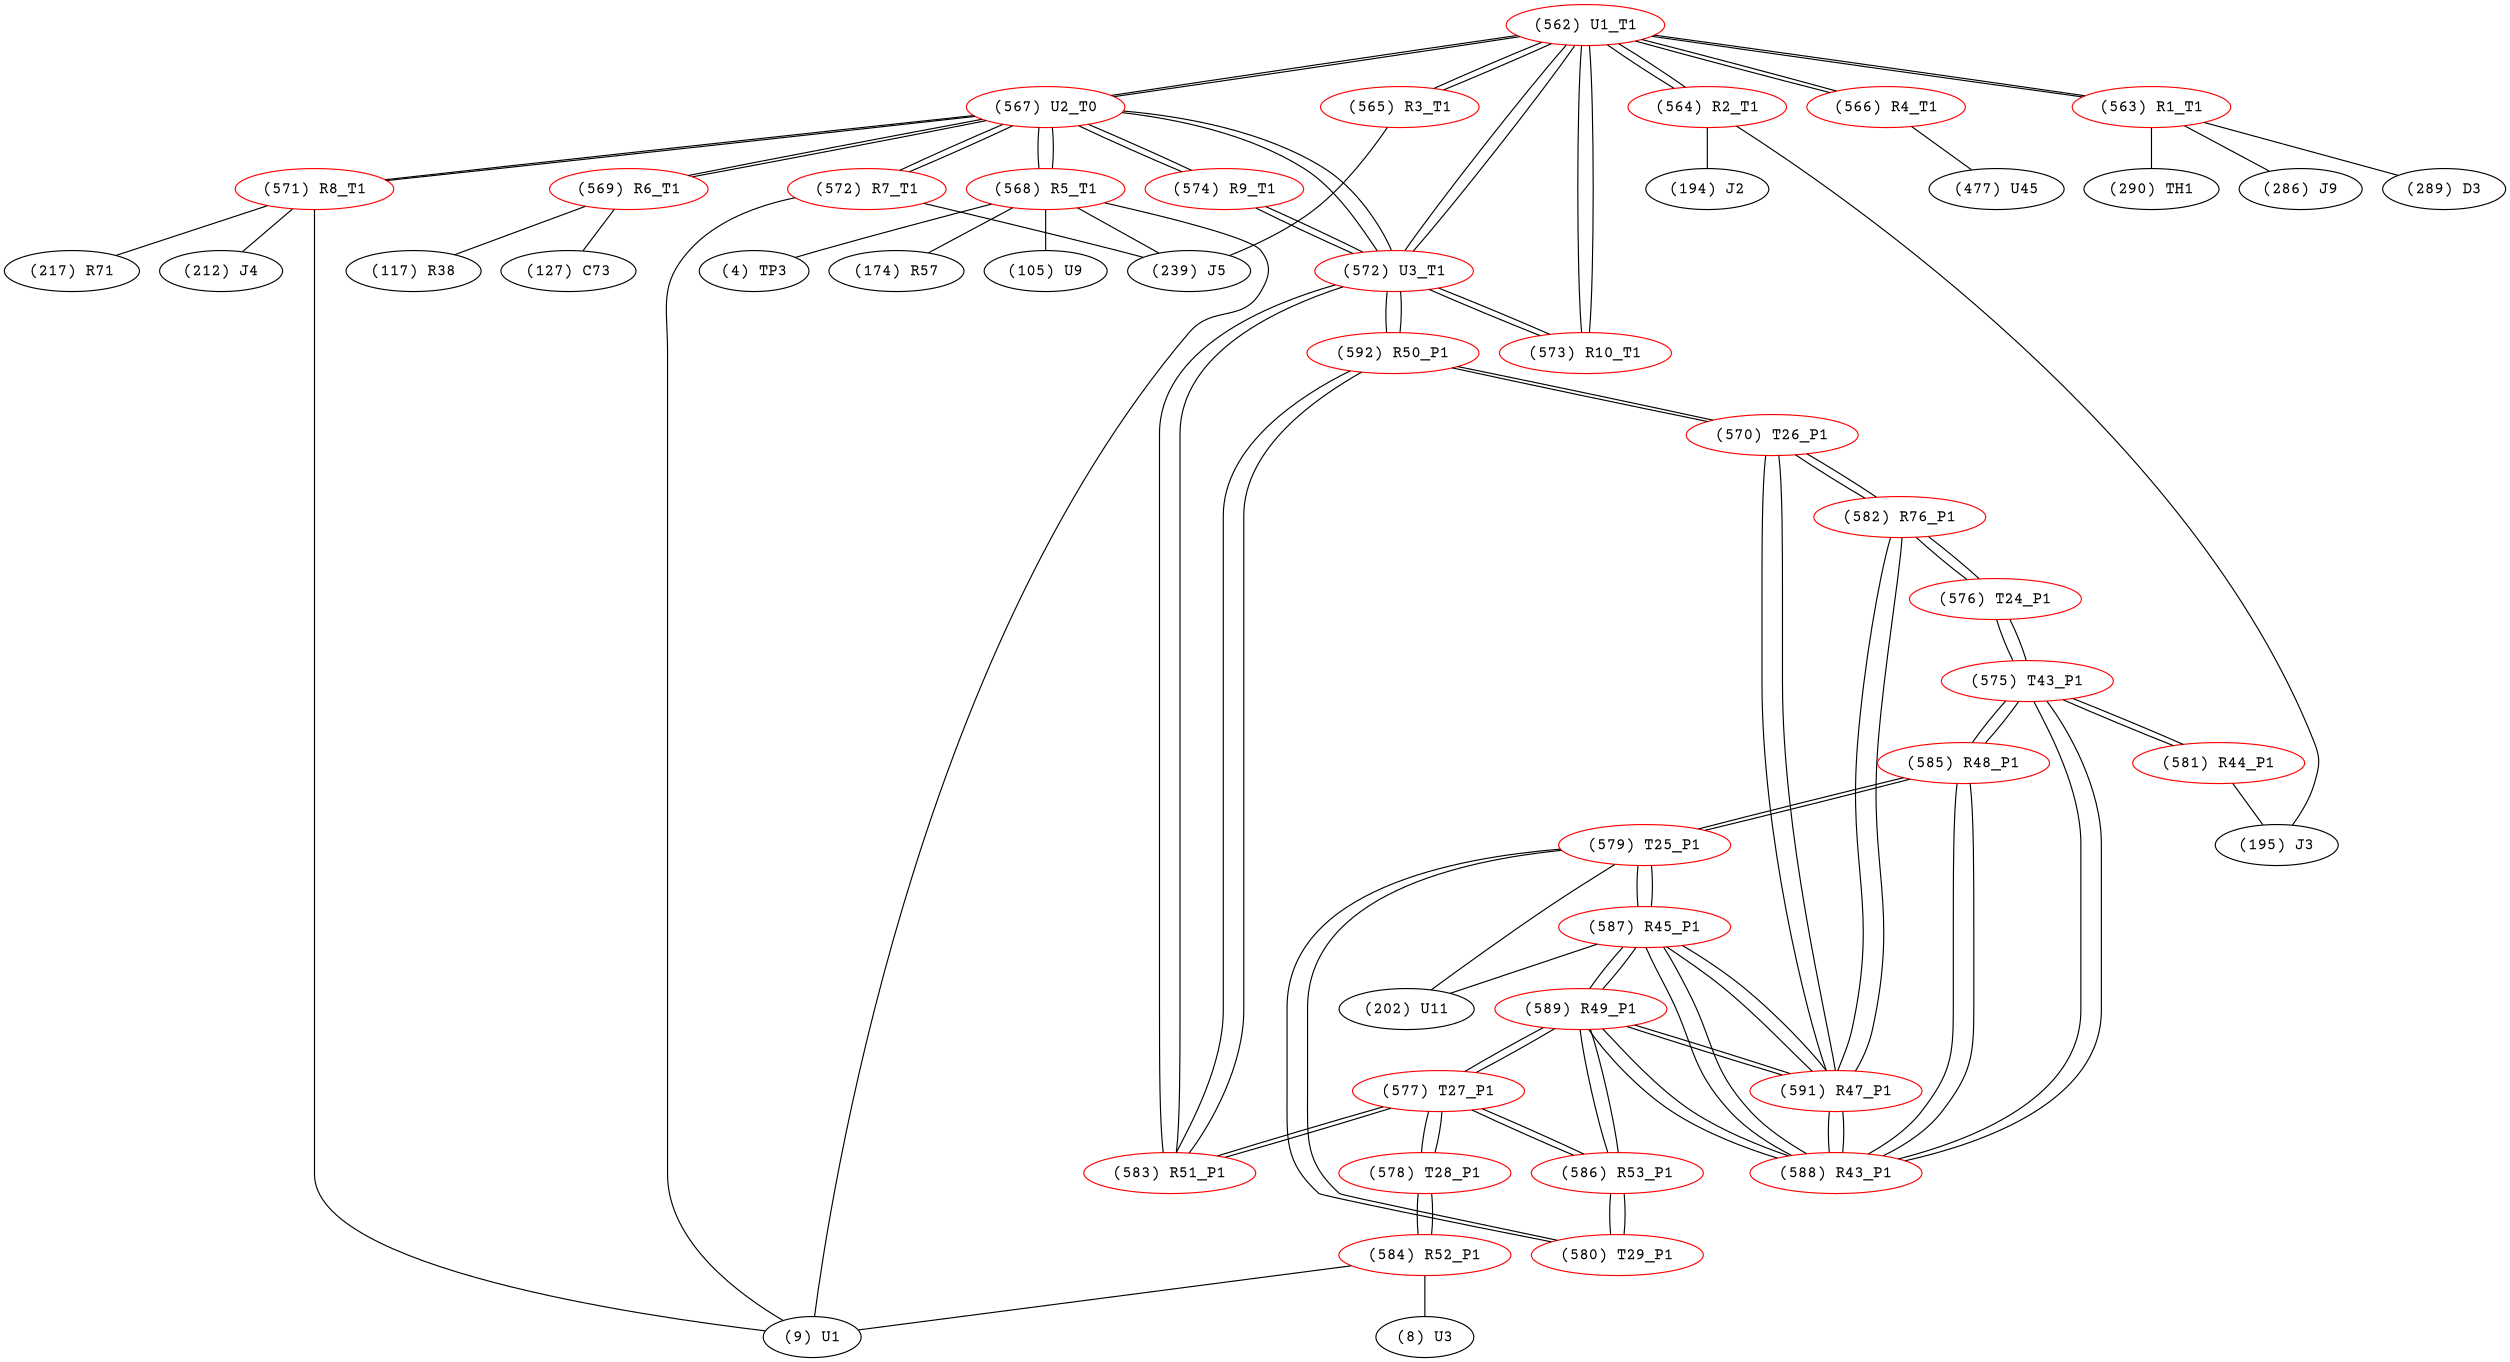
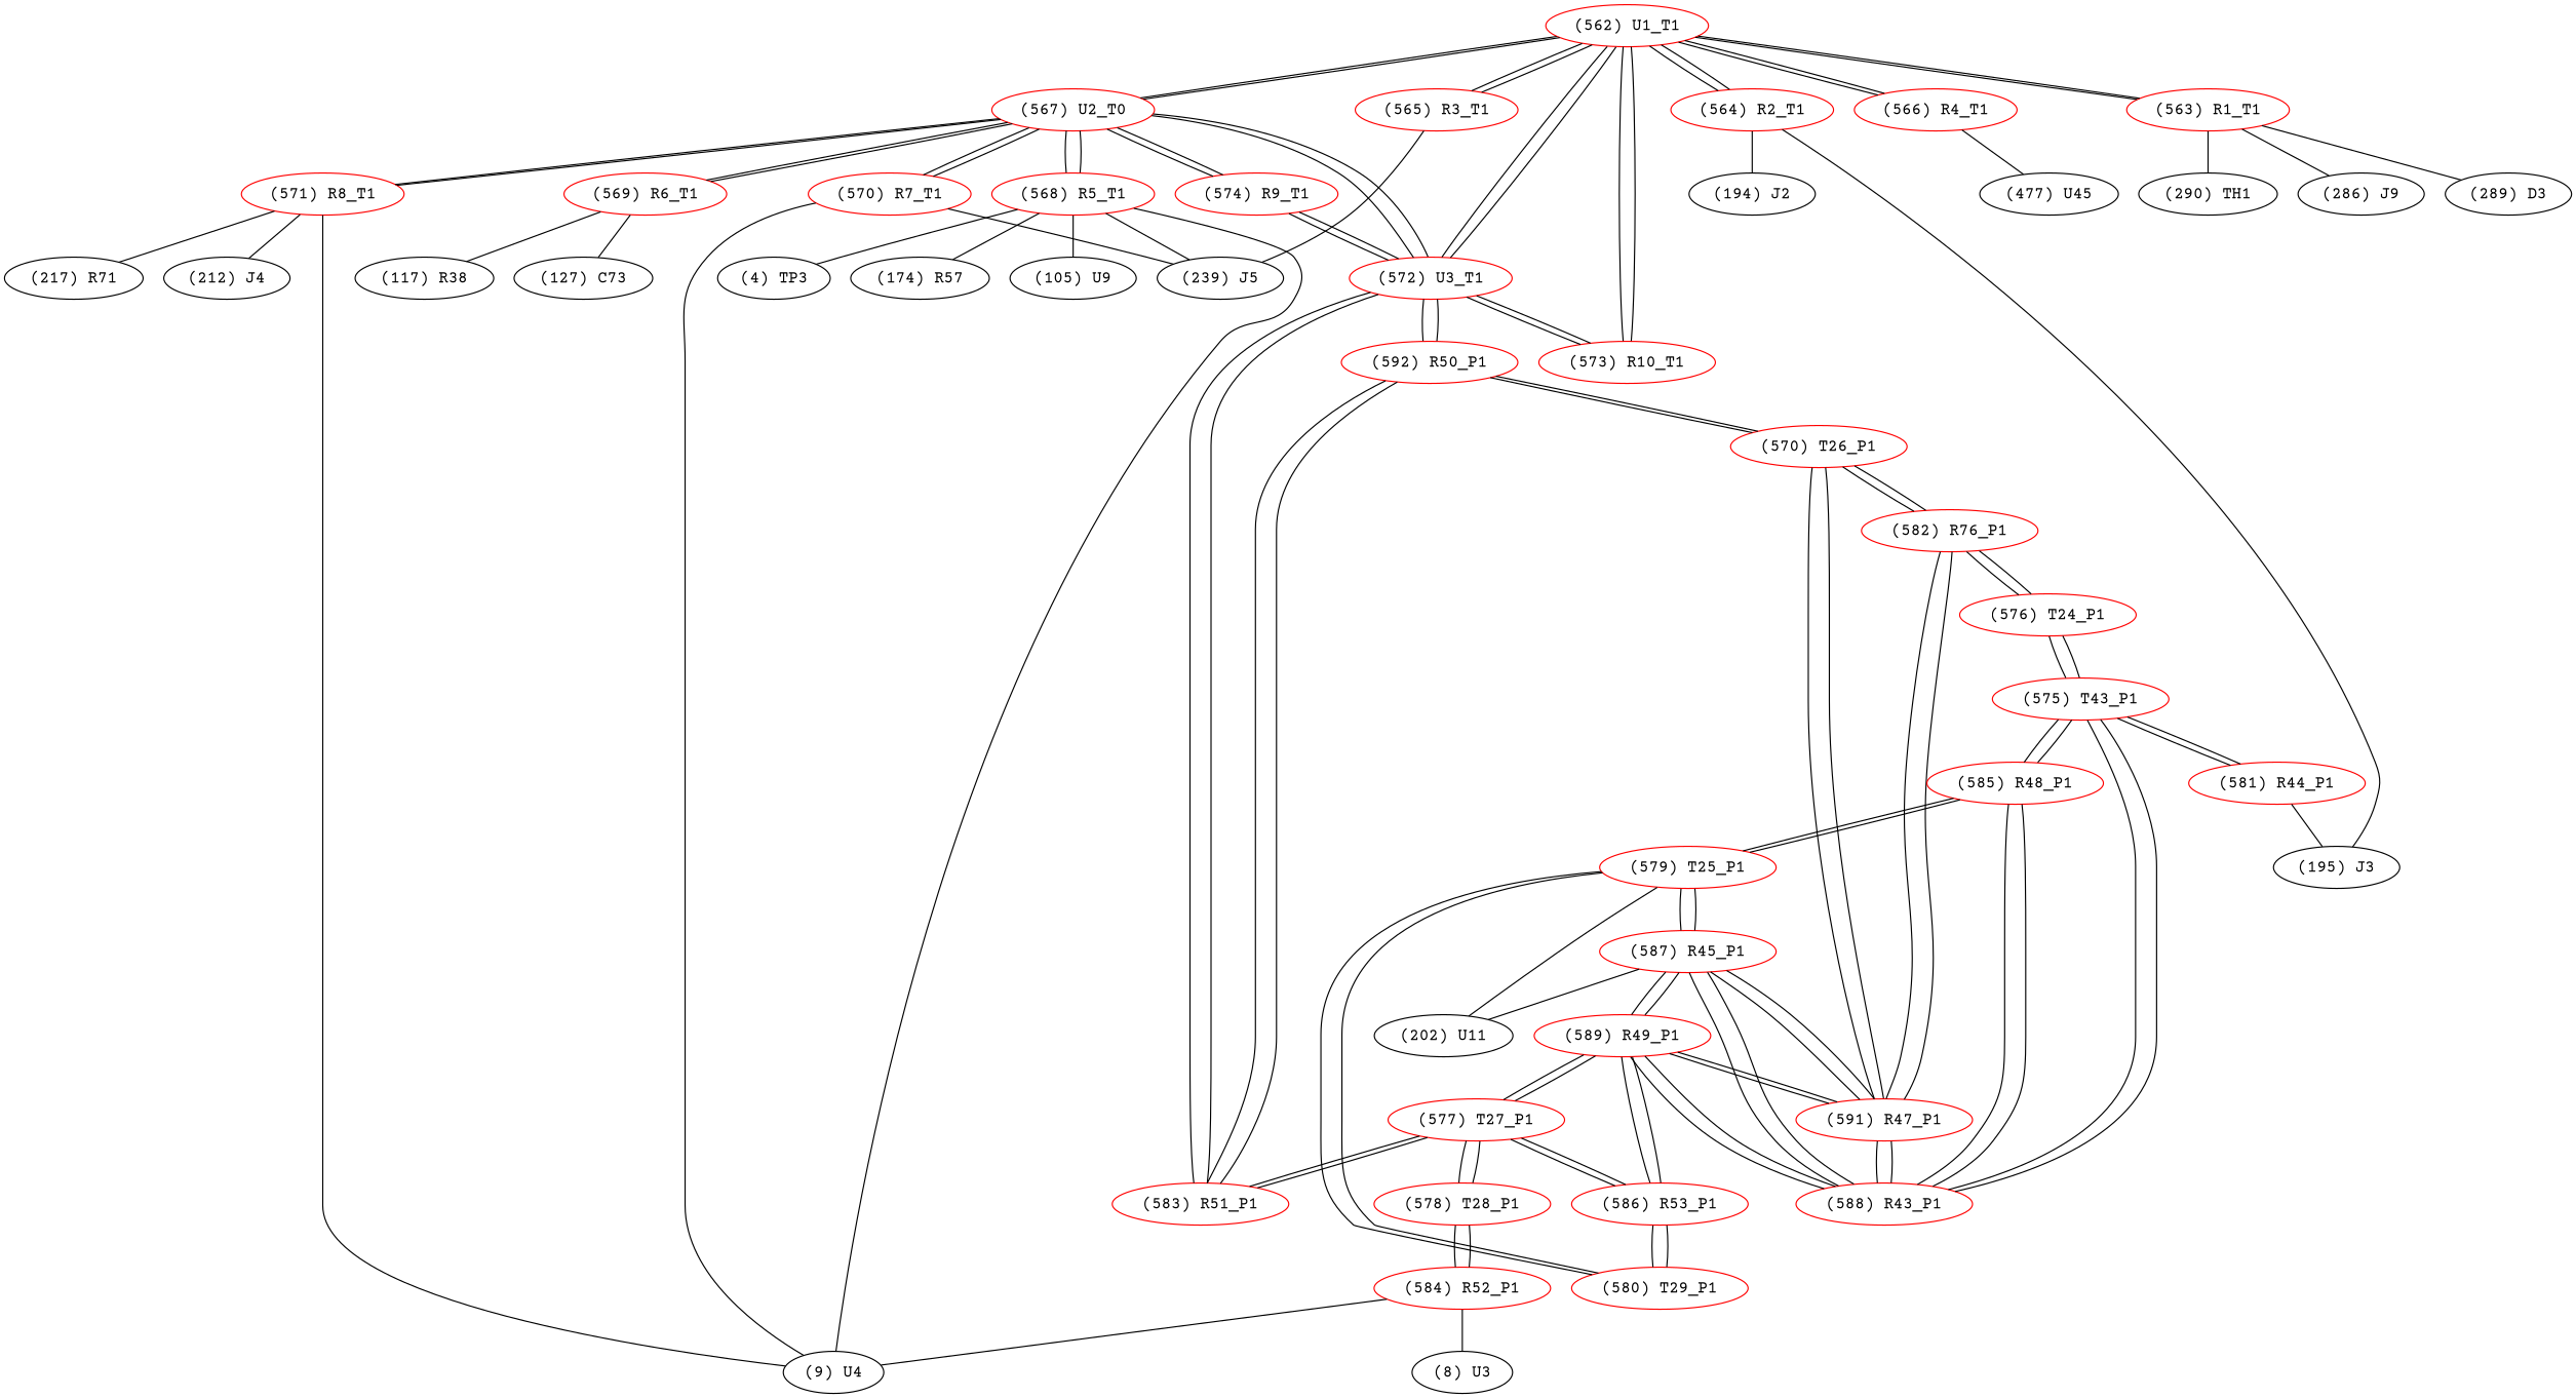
  graph {
    fontname="Courier Prime"
    node [color=red fontname="Courier Prime"]
    edge [fontname="Courier Prime"]
    n1 [label="(562) U1_T1"]
    n2 [label="(567) U2_T0"]
    n3 [label="(572) U3_T1"]
    n4 [label="(573) R10_T1"]
    n5 [label="(566) R4_T1"]
    n6 [label="(564) R2_T1"]
    n7 [label="(565) R3_T1"]
    n8 [label="(563) R1_T1"]
-   n9 [label="(572) R7_T1"]
+   n9 [label="(570) R7_T1"]
    n10 [label="(571) R8_T1"]
    n11 [label="(568) R5_T1"]
    n12 [label="(569) R6_T1"]
    n13 [label="(574) R9_T1"]
    n14 [label="(583) R51_P1"]
    n15 [label="(592) R50_P1"]
    n16 [label="(477) U45" color=""]
    n17 [label="(194) J2" color=""]
    n18 [label="(195) J3" color=""]
    n19 [label="(239) J5" color=""]
    n20 [label="(290) TH1" color=""]
    n21 [label="(286) J9" color=""]
    n22 [label="(289) D3" color=""]
-   n23 [label="(9) U1" color=""]
+   n23 [label="(9) U4" color=""]
    n24 [label="(212) J4" color=""]
    n25 [label="(217) R71" color=""]
    n26 [label="(105) U9" color=""]
    n27 [label="(4) TP3" color=""]
    n28 [label="(174) R57" color=""]
    n29 [label="(117) R38" color=""]
    n30 [label="(127) C73" color=""]
    n31 [label="(577) T27_P1"]
    n32 [label="(570) T26_P1"]
    n33 [label="(589) R49_P1"]
    n34 [label="(578) T28_P1"]
    n35 [label="(586) R53_P1"]
    n36 [label="(591) R47_P1"]
    n37 [label="(582) R76_P1"]
    n38 [label="(575) T43_P1"]
    n39 [label="(585) R48_P1"]
    n40 [label="(588) R43_P1"]
    n41 [label="(576) T24_P1"]
    n42 [label="(581) R44_P1"]
    n43 [label="(579) T25_P1"]
    n44 [label="(587) R45_P1"]
    n45 [label="(580) T29_P1"]
    n46 [label="(202) U11" color=""]
    n47 [label="(584) R52_P1"]
    n48 [label="(8) U3" color=""]
    n1 -- n2
    n1 -- n3
    n1 -- n4
    n1 -- n5
    n1 -- n6
    n1 -- n7
    n1 -- n8
    n2 -- n1
    n2 -- n3
    n2 -- n9
    n2 -- n10
    n2 -- n11
    n2 -- n12
    n2 -- n13
    n3 -- n1
    n3 -- n2
    n3 -- n4
    n3 -- n13
    n3 -- n14
    n3 -- n15
    n4 -- n1
    n4 -- n3
    n5 -- n1
    n5 -- n16
    n6 -- n1
    n6 -- n17
    n6 -- n18
    n7 -- n1
    n7 -- n19
    n8 -- n1
    n8 -- n20
    n8 -- n21
    n8 -- n22
    n9 -- n2
    n9 -- n19
    n9 -- n23
    n10 -- n2
    n10 -- n23
    n10 -- n24
    n10 -- n25
    n11 -- n2
    n11 -- n19
    n11 -- n23
    n11 -- n26
    n11 -- n27
    n11 -- n28
    n12 -- n2
    n12 -- n29
    n12 -- n30
    n13 -- n2
    n13 -- n3
    n14 -- n3
    n14 -- n15
    n14 -- n31
    n15 -- n3
    n15 -- n14
    n15 -- n32
    n31 -- n14
    n31 -- n33
    n31 -- n34
    n31 -- n35
    n32 -- n15
    n32 -- n36
    n32 -- n37
    n33 -- n31
    n33 -- n35
    n33 -- n36
    n33 -- n40
    n33 -- n44
    n34 -- n31
    n34 -- n47
    n35 -- n31
    n35 -- n33
    n35 -- n45
    n36 -- n32
    n36 -- n33
    n36 -- n37
    n36 -- n40
    n36 -- n44
    n37 -- n32
    n37 -- n36
    n37 -- n41
    n38 -- n39
    n38 -- n40
    n38 -- n41
    n38 -- n42
    n39 -- n38
    n39 -- n40
    n39 -- n43
    n40 -- n33
    n40 -- n36
    n40 -- n38
    n40 -- n39
    n40 -- n44
    n41 -- n37
    n41 -- n38
    n42 -- n18
    n42 -- n38
    n43 -- n39
    n43 -- n44
    n43 -- n45
    n43 -- n46
    n44 -- n33
    n44 -- n36
    n44 -- n40
    n44 -- n43
    n44 -- n46
    n45 -- n35
    n45 -- n43
    n47 -- n23
    n47 -- n34
    n47 -- n48
  }
